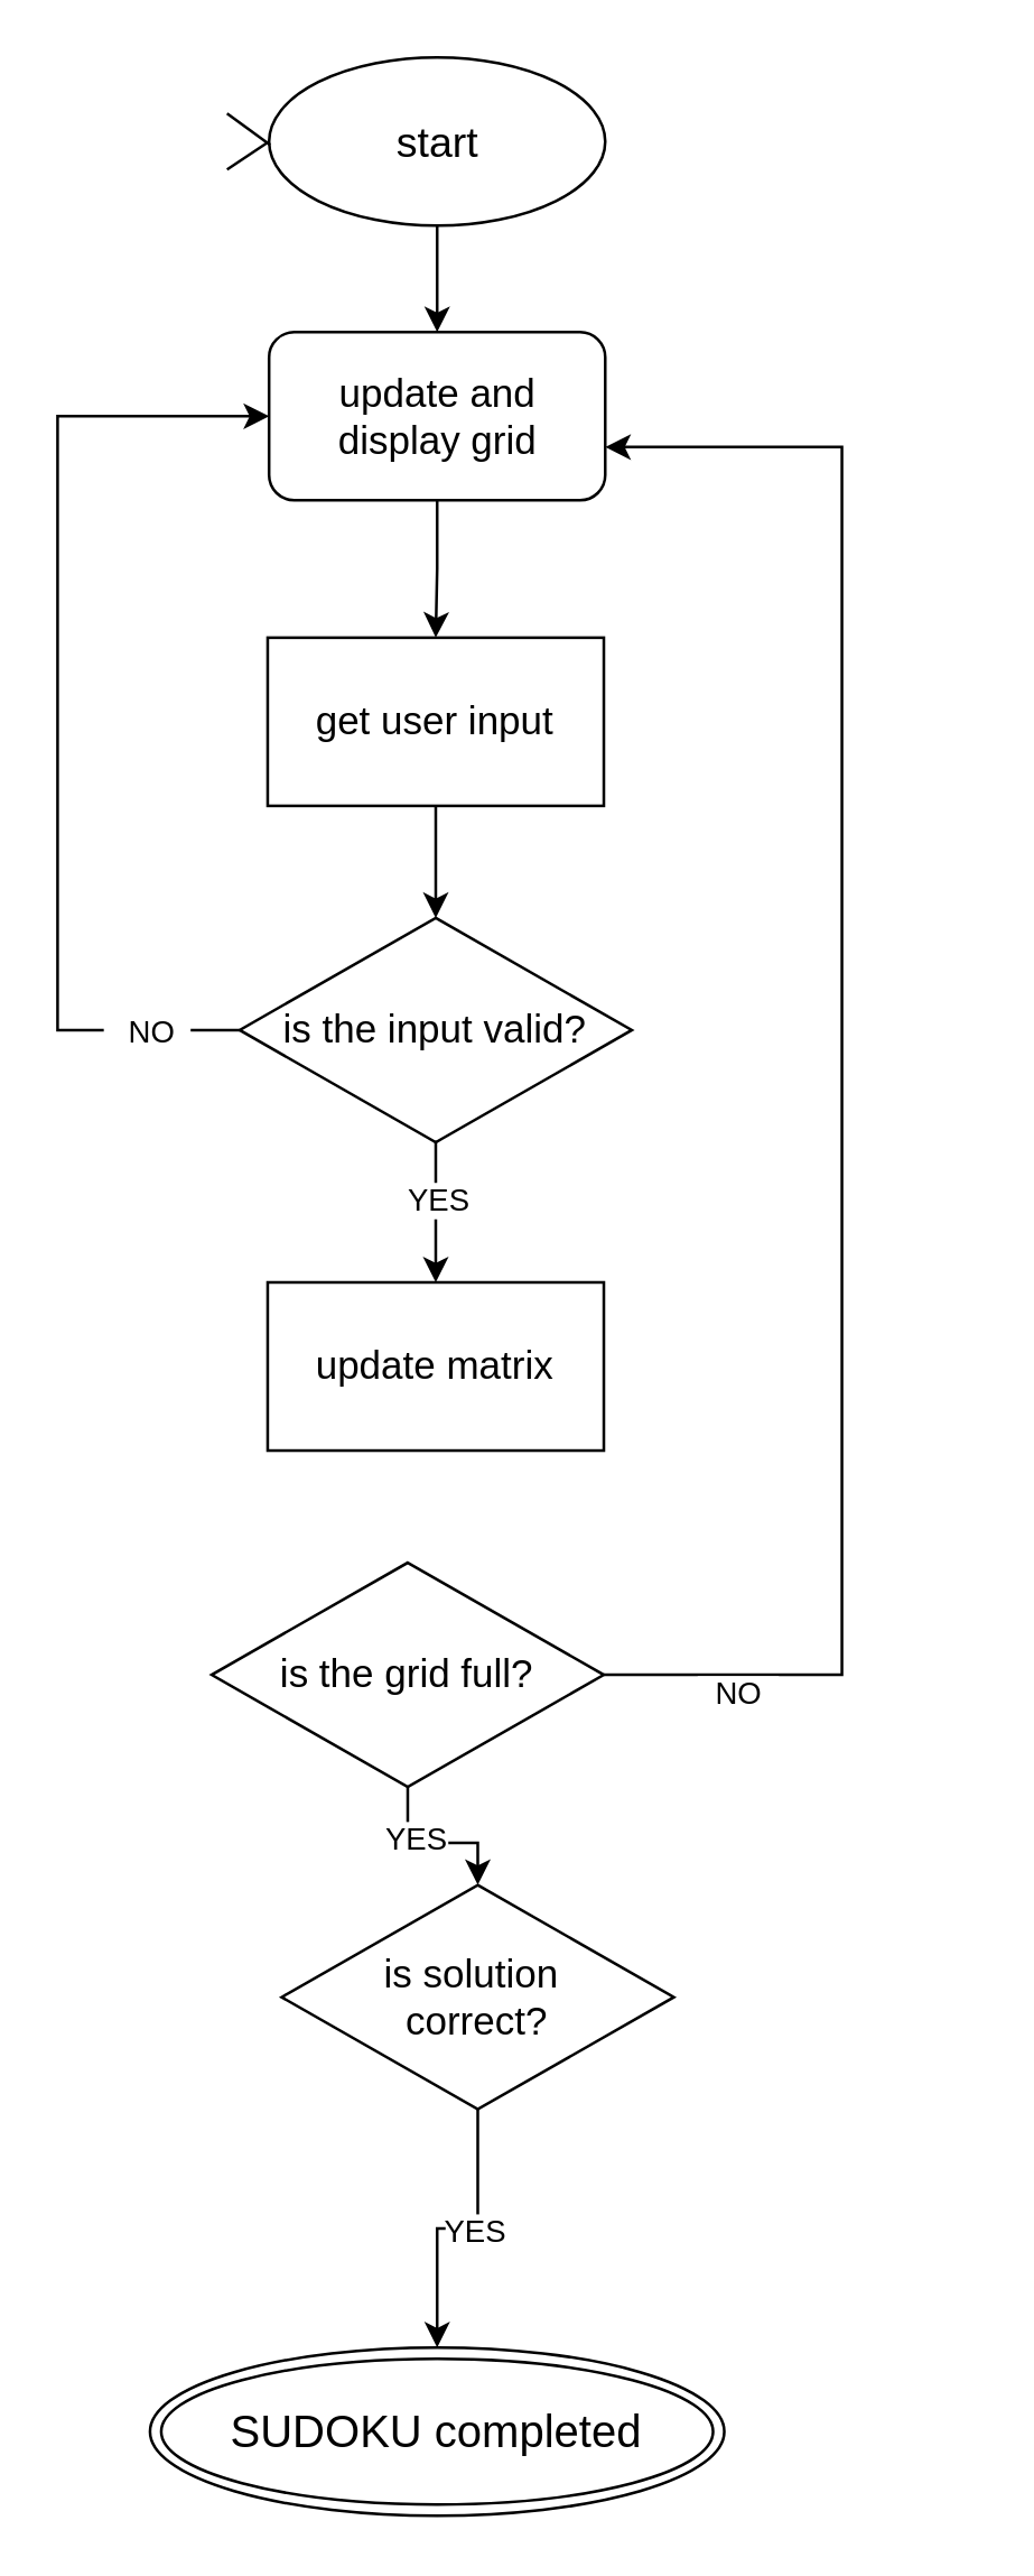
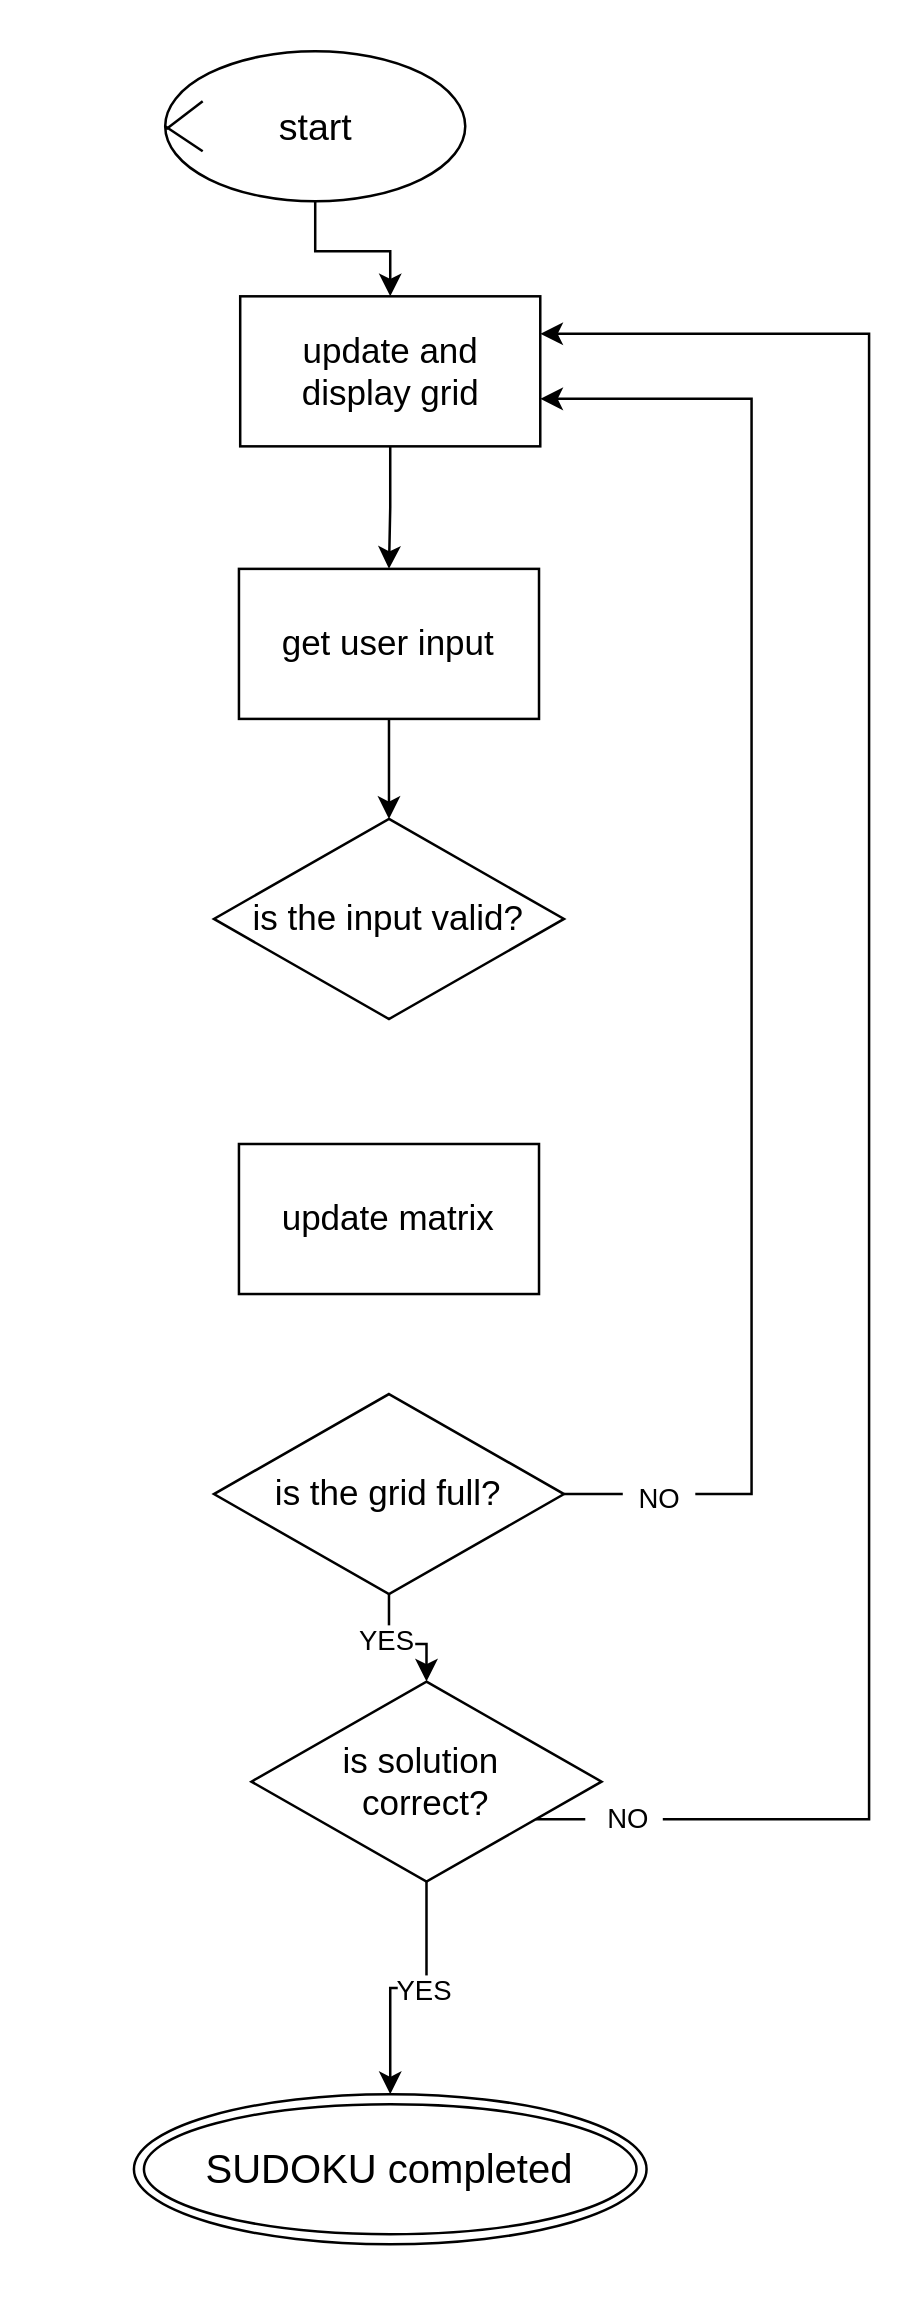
  <mxCell id="0" />
  <mxCell id="1" parent="0" />
  <mxCell id="2" value="" style="edgeStyle=orthogonalEdgeStyle;rounded=0;orthogonalLoop=1;jettySize=auto;html=1;" edge="1" parent="1" source="3" target="26"><mxGeometry relative="1" as="geometry" /></mxCell>
- <mxCell id="3" value="&lt;font style=&quot;font-size: 15px;&quot;&gt;start&lt;/font&gt;" style="ellipse;whiteSpace=wrap;html=1;" vertex="1" parent="1"><mxGeometry x="95.5" y="20" width="120" height="60" as="geometry" /></mxCell>
+ <mxCell id="3" value="&lt;font style=&quot;font-size: 15px;&quot;&gt;start&lt;/font&gt;" style="ellipse;whiteSpace=wrap;html=1;" vertex="1" parent="1"><mxGeometry x="65.5" y="20" width="120" height="60" as="geometry" /></mxCell>
  <mxCell id="4" value="" style="edgeStyle=orthogonalEdgeStyle;rounded=0;orthogonalLoop=1;jettySize=auto;html=1;" edge="1" parent="1" source="5" target="11"><mxGeometry relative="1" as="geometry" /></mxCell>
  <mxCell id="5" value="&lt;font style=&quot;font-size: 14px;&quot;&gt;get user input&lt;br&gt;&lt;/font&gt;" style="rounded=0;whiteSpace=wrap;html=1;" vertex="1" parent="1"><mxGeometry x="95" y="227" width="120" height="60" as="geometry" /></mxCell>
  <mxCell id="6" value="&lt;font style=&quot;font-size: 14px;&quot;&gt;update matrix&lt;br&gt;&lt;/font&gt;" style="rounded=0;whiteSpace=wrap;html=1;" vertex="1" parent="1"><mxGeometry x="95" y="457" width="120" height="60" as="geometry" /></mxCell>
- <mxCell id="7" style="edgeStyle=orthogonalEdgeStyle;rounded=0;orthogonalLoop=1;jettySize=auto;html=1;entryX=0;entryY=0.5;entryDx=0;entryDy=0;" edge="1" parent="1" source="11" target="26"><mxGeometry relative="1" as="geometry"><Array as="points"><mxPoint x="20" y="367" /><mxPoint x="20" y="148" /></Array></mxGeometry></mxCell>
- <mxCell id="8" value="&amp;nbsp;&amp;nbsp; NO&amp;nbsp;&amp;nbsp; " style="edgeLabel;html=1;align=center;verticalAlign=middle;resizable=0;points=[];" vertex="1" connectable="0" parent="7"><mxGeometry x="-0.68" relative="1" as="geometry"><mxPoint x="24" as="offset" /></mxGeometry></mxCell>
- <mxCell id="9" style="edgeStyle=orthogonalEdgeStyle;rounded=0;orthogonalLoop=1;jettySize=auto;html=1;exitX=0.5;exitY=1;exitDx=0;exitDy=0;" edge="1" parent="1" source="11" target="6"><mxGeometry relative="1" as="geometry" /></mxCell>
- <mxCell id="10" value="YES" style="edgeLabel;html=1;align=center;verticalAlign=middle;resizable=0;points=[];" vertex="1" connectable="0" parent="9"><mxGeometry x="-0.36" y="-1" relative="1" as="geometry"><mxPoint x="1" y="4" as="offset" /></mxGeometry></mxCell>
  <mxCell id="11" value="&lt;font style=&quot;font-size: 14px;&quot;&gt;is the input valid?&lt;/font&gt;" style="rhombus;whiteSpace=wrap;html=1;" vertex="1" parent="1"><mxGeometry x="85" y="327" width="140" height="80" as="geometry" /></mxCell>
+ <mxCell id="12" style="edgeStyle=orthogonalEdgeStyle;rounded=0;orthogonalLoop=1;jettySize=auto;html=1;entryX=1;entryY=0.25;entryDx=0;entryDy=0;" edge="1" parent="1" source="16" target="26"><mxGeometry relative="1" as="geometry"><Array as="points"><mxPoint x="347" y="727" /><mxPoint x="347" y="133" /></Array></mxGeometry></mxCell>
+ <mxCell id="13" value="&amp;nbsp;&amp;nbsp; NO&amp;nbsp;&amp;nbsp; " style="edgeLabel;html=1;align=center;verticalAlign=middle;resizable=0;points=[];" vertex="1" connectable="0" parent="12"><mxGeometry x="-0.911" y="-3" relative="1" as="geometry"><mxPoint x="-3" y="-4" as="offset" /></mxGeometry></mxCell>
  <mxCell id="14" value="" style="edgeStyle=orthogonalEdgeStyle;rounded=0;orthogonalLoop=1;jettySize=auto;html=1;entryX=0.5;entryY=0;entryDx=0;entryDy=0;" edge="1" parent="1" source="16" target="22"><mxGeometry relative="1" as="geometry"><mxPoint x="155" y="827" as="targetPoint" /></mxGeometry></mxCell>
  <mxCell id="15" value="YES" style="edgeLabel;html=1;align=center;verticalAlign=middle;resizable=0;points=[];" vertex="1" connectable="0" parent="14"><mxGeometry x="-0.107" y="1" relative="1" as="geometry"><mxPoint as="offset" /></mxGeometry></mxCell>
  <mxCell id="16" value="&lt;div style=&quot;font-size: 14px;&quot;&gt;&lt;font style=&quot;font-size: 14px;&quot;&gt;is solution&amp;nbsp;&lt;/font&gt;&lt;/div&gt;&lt;div style=&quot;font-size: 14px;&quot;&gt;&lt;font style=&quot;font-size: 14px;&quot;&gt;correct?&lt;/font&gt;&lt;/div&gt;" style="rhombus;whiteSpace=wrap;html=1;" vertex="1" parent="1"><mxGeometry x="100" y="672" width="140" height="80" as="geometry" /></mxCell>
  <mxCell id="17" value="" style="edgeStyle=orthogonalEdgeStyle;rounded=0;orthogonalLoop=1;jettySize=auto;html=1;" edge="1" parent="1" source="21" target="16"><mxGeometry relative="1" as="geometry" /></mxCell>
  <mxCell id="18" value="YES" style="edgeLabel;html=1;align=center;verticalAlign=middle;resizable=0;points=[];" vertex="1" connectable="0" parent="17"><mxGeometry x="-0.207" y="2" relative="1" as="geometry"><mxPoint x="-2" as="offset" /></mxGeometry></mxCell>
  <mxCell id="19" style="edgeStyle=orthogonalEdgeStyle;rounded=0;orthogonalLoop=1;jettySize=auto;html=1;" edge="1" parent="1" source="21" target="26"><mxGeometry relative="1" as="geometry"><mxPoint x="245" y="175" as="targetPoint" /><Array as="points"><mxPoint x="300" y="597" /><mxPoint x="300" y="159" /></Array></mxGeometry></mxCell>
  <mxCell id="20" value="&amp;nbsp; NO&amp;nbsp;&amp;nbsp; " style="edgeLabel;html=1;align=center;verticalAlign=middle;resizable=0;points=[];" vertex="1" connectable="0" parent="19"><mxGeometry x="0.004" y="-3" relative="1" as="geometry"><mxPoint x="-41" y="226" as="offset" /></mxGeometry></mxCell>
- <mxCell id="21" value="&lt;font style=&quot;font-size: 14px;&quot;&gt;is the grid full?&lt;/font&gt;" style="rhombus;whiteSpace=wrap;html=1;" vertex="1" parent="1"><mxGeometry x="75" y="557" width="140" height="80" as="geometry" /></mxCell>
+ <mxCell id="21" value="&lt;font style=&quot;font-size: 14px;&quot;&gt;is the grid full?&lt;/font&gt;" style="rhombus;whiteSpace=wrap;html=1;" vertex="1" parent="1"><mxGeometry x="85" y="557" width="140" height="80" as="geometry" /></mxCell>
  <mxCell id="22" value="&lt;font style=&quot;font-size: 16px;&quot;&gt;SUDOKU completed&lt;/font&gt;" style="ellipse;shape=doubleEllipse;whiteSpace=wrap;html=1;" vertex="1" parent="1"><mxGeometry x="53" y="837" width="205" height="60" as="geometry" /></mxCell>
  <mxCell id="23" value="" style="endArrow=none;html=1;rounded=0;entryX=0;entryY=0.5;entryDx=0;entryDy=0;" edge="1" parent="1" target="3"><mxGeometry width="50" height="50" relative="1" as="geometry"><mxPoint x="80.5" y="60" as="sourcePoint" /><mxPoint x="90.5" y="60" as="targetPoint" /></mxGeometry></mxCell>
  <mxCell id="24" value="" style="endArrow=none;html=1;rounded=0;exitX=0.003;exitY=0.52;exitDx=0;exitDy=0;exitPerimeter=0;" edge="1" parent="1" source="3"><mxGeometry width="50" height="50" relative="1" as="geometry"><mxPoint x="90.5" y="70" as="sourcePoint" /><mxPoint x="80.5" y="40" as="targetPoint" /></mxGeometry></mxCell>
  <mxCell id="25" value="" style="edgeStyle=orthogonalEdgeStyle;rounded=0;orthogonalLoop=1;jettySize=auto;html=1;" edge="1" parent="1" source="26" target="5"><mxGeometry relative="1" as="geometry" /></mxCell>
- <mxCell id="26" value="&lt;div style=&quot;font-size: 14px;&quot;&gt;&lt;font style=&quot;font-size: 14px;&quot;&gt;update and &lt;br&gt;&lt;/font&gt;&lt;/div&gt;&lt;div style=&quot;font-size: 14px;&quot;&gt;&lt;font style=&quot;font-size: 14px;&quot;&gt;display grid&lt;/font&gt;&lt;/div&gt;" style="whiteSpace=wrap;html=1;rounded=1;" vertex="1" parent="1"><mxGeometry x="95.5" y="118" width="120" height="60" as="geometry" /></mxCell>
+ <mxCell id="26" value="&lt;div style=&quot;font-size: 14px;&quot;&gt;&lt;font style=&quot;font-size: 14px;&quot;&gt;update and &lt;br&gt;&lt;/font&gt;&lt;/div&gt;&lt;div style=&quot;font-size: 14px;&quot;&gt;&lt;font style=&quot;font-size: 14px;&quot;&gt;display grid&lt;/font&gt;&lt;/div&gt;" style="rounded=0;whiteSpace=wrap;html=1;" vertex="1" parent="1"><mxGeometry x="95.5" y="118" width="120" height="60" as="geometry" /></mxCell>
